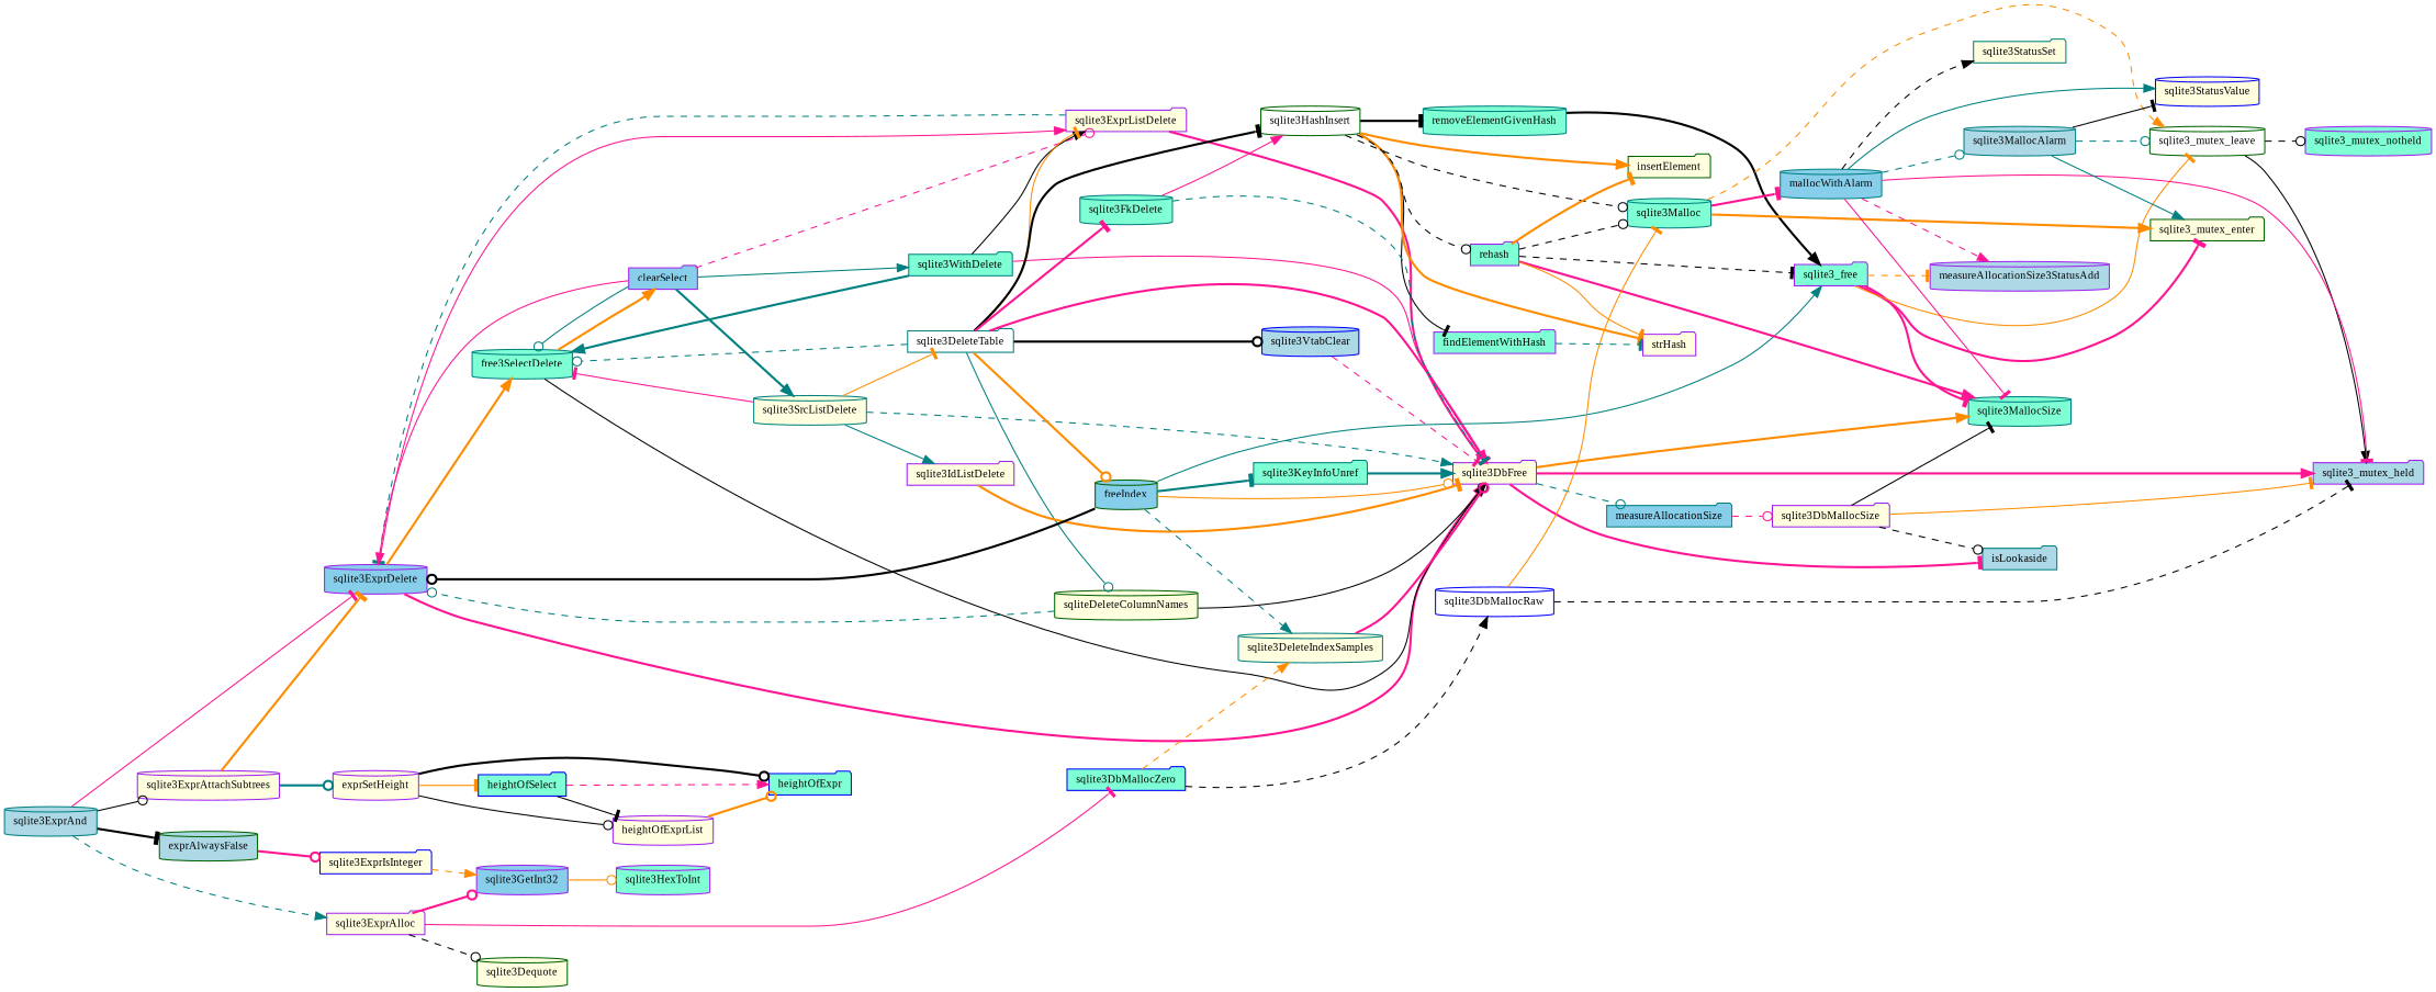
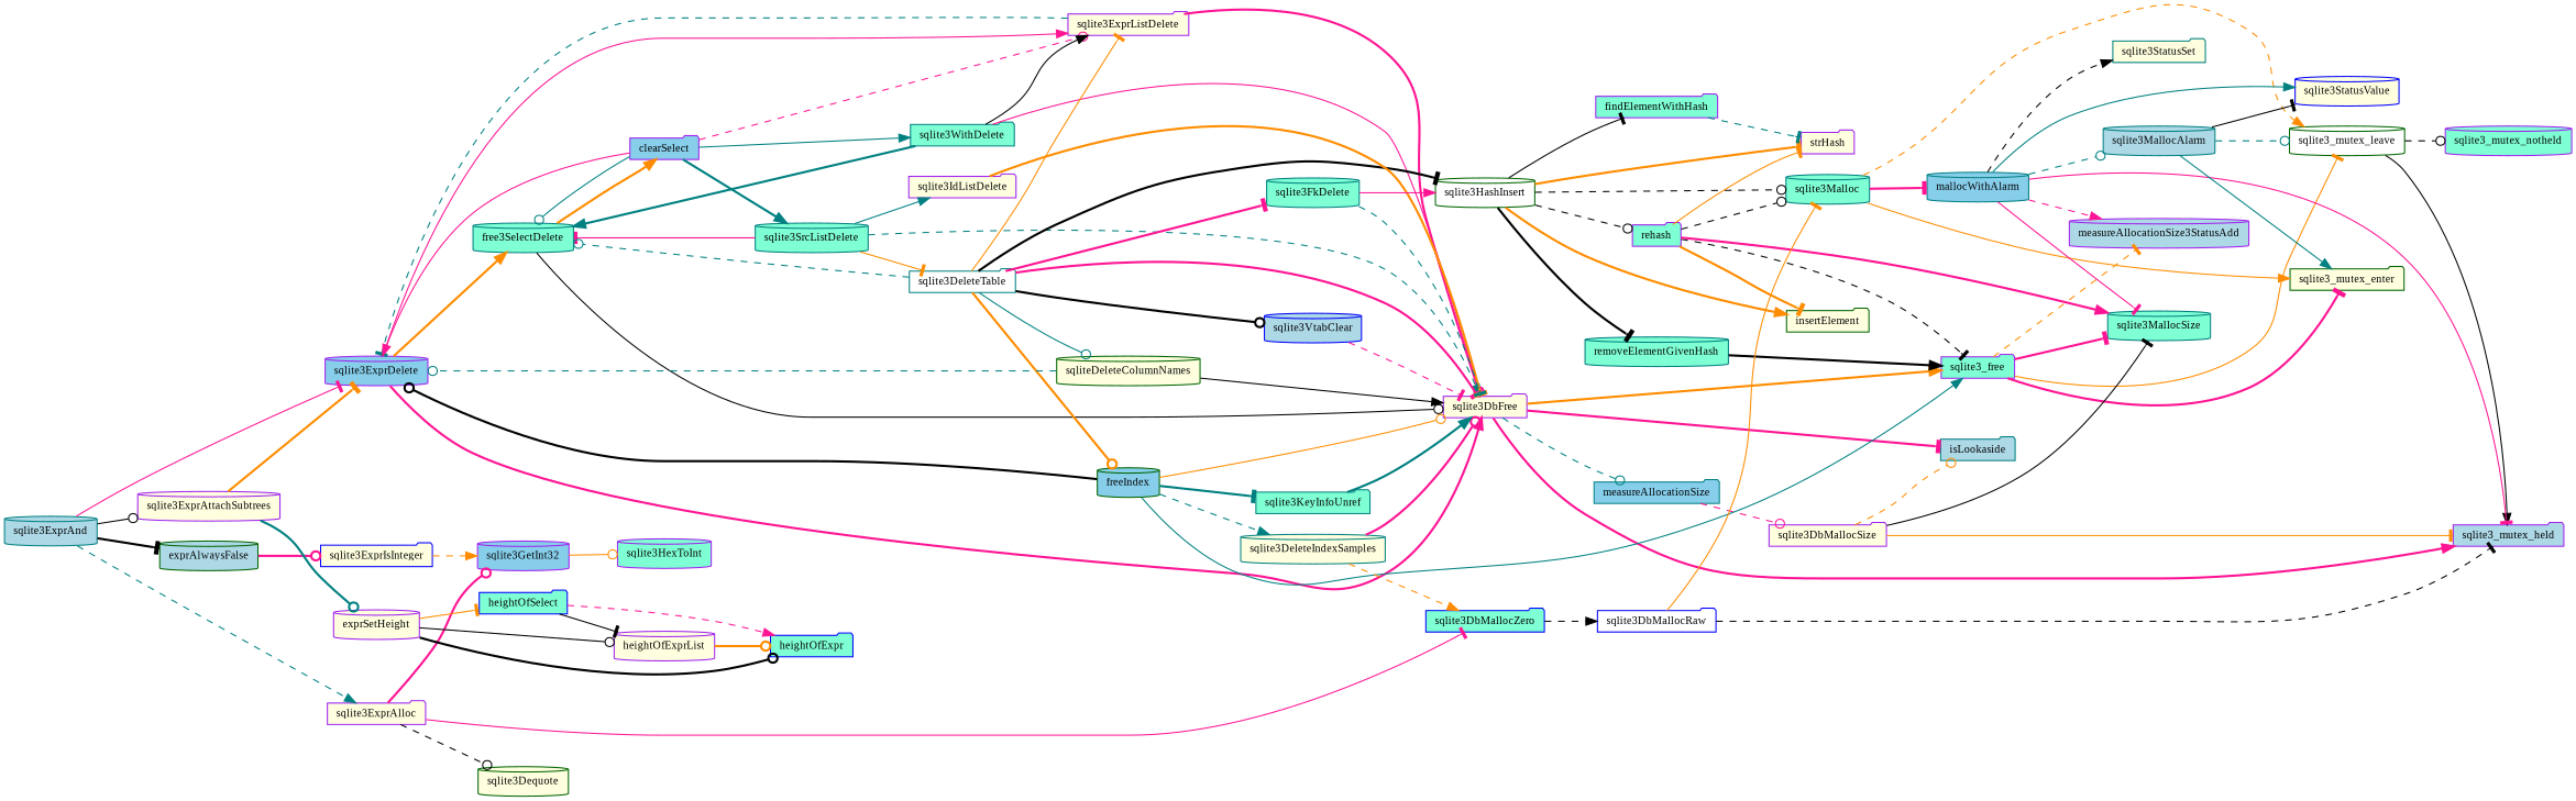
  digraph {
    fontname="Liberation Serif"
    rankdir=LR
    node [color=purple fillcolor=lightyellow fontname="Liberation Serif" fontsize=10 shape=cylinder style=filled]
    edge [arrowhead=tee color=deeppink fontname="Liberation Serif" fontsize=10 labelfontname=FreeSans labelfontsize=10 style=bold]
    n1 [color=teal fillcolor=lightblue fontcolor=black height=0.2 label=sqlite3ExprAnd width=0.4]
    n2 [color=darkgreen fillcolor=lightblue height=0.2 label=exprAlwaysFalse width=0.4]
    n3 [fillcolor=skyblue height=0.2 label=sqlite3ExprDelete width=0.4]
    n4 [height=0.2 label=sqlite3ExprAlloc shape=folder width=0.4]
    n5 [height=0.2 label=sqlite3ExprAttachSubtrees width=0.4]
    n6 [color=blue height=0.2 label=sqlite3ExprIsInteger shape=folder width=0.4]
    n7 [height=0.2 label=sqlite3DbFree shape=folder width=0.4]
    n8 [color=teal fillcolor=aquamarine height=0.2 label=free3SelectDelete width=0.4]
    n9 [height=0.2 label=sqlite3ExprListDelete shape=folder width=0.4]
    n10 [fillcolor=skyblue height=0.2 label=sqlite3GetInt32 width=0.4]
    n11 [color=blue fillcolor=aquamarine height=0.2 label=sqlite3DbMallocZero shape=folder width=0.4]
    n12 [color=darkgreen height=0.2 label=sqlite3Dequote width=0.4]
    n13 [height=0.2 label=exprSetHeight width=0.4]
    n14 [fillcolor=aquamarine height=0.2 label=sqlite3HexToInt width=0.4]
    n15 [fillcolor=lightblue height=0.2 label=sqlite3_mutex_held shape=folder width=0.4]
    n16 [color=teal fillcolor=skyblue height=0.2 label=measureAllocationSize shape=folder width=0.4]
    n17 [color=teal fillcolor=lightblue height=0.2 label=isLookaside shape=folder width=0.4]
    n18 [fillcolor=aquamarine height=0.2 label=sqlite3_free shape=folder width=0.4]
    n19 [fillcolor=skyblue height=0.2 label=clearSelect shape=folder width=0.4]
    n20 [height=0.2 label=sqlite3DbMallocSize shape=folder width=0.4]
    n21 [color=teal fillcolor=aquamarine height=0.2 label=sqlite3MallocSize width=0.4]
    n22 [color=darkgreen height=0.2 label=sqlite3_mutex_enter shape=folder width=0.4]
    n23 [fillcolor=lightblue height=0.2 label=measureAllocationSize3StatusAdd width=0.4]
    n24 [color=darkgreen fillcolor=white height=0.2 label=sqlite3_mutex_leave width=0.4]
    n25 [fillcolor=aquamarine height=0.2 label=sqlite3_mutex_notheld width=0.4]
-   n26 [color=teal height=0.2 label=sqlite3SrcListDelete width=0.4]
+   n26 [color=teal fillcolor=aquamarine height=0.2 label=sqlite3SrcListDelete width=0.4]
    n27 [color=teal fillcolor=aquamarine height=0.2 label=sqlite3WithDelete shape=folder width=0.4]
    n28 [color=teal fillcolor=white height=0.2 label=sqlite3DeleteTable shape=folder width=0.4]
    n29 [height=0.2 label=sqlite3IdListDelete shape=folder width=0.4]
    n30 [color=darkgreen fillcolor=white height=0.2 label=sqlite3HashInsert width=0.4]
    n31 [color=darkgreen fillcolor=skyblue height=0.2 label=freeIndex width=0.4]
    n32 [color=teal fillcolor=aquamarine height=0.2 label=sqlite3FkDelete width=0.4]
    n33 [color=darkgreen height=0.2 label=sqliteDeleteColumnNames width=0.4]
    n34 [color=blue fillcolor=lightblue height=0.2 label=sqlite3VtabClear width=0.4]
    n35 [fillcolor=aquamarine height=0.2 label=findElementWithHash shape=folder width=0.4]
    n36 [height=0.2 label=strHash shape=folder width=0.4]
    n37 [color=teal fillcolor=aquamarine height=0.2 label=removeElementGivenHash width=0.4]
    n38 [color=teal fillcolor=aquamarine height=0.2 label=sqlite3Malloc width=0.4]
    n39 [fillcolor=aquamarine height=0.2 label=rehash shape=folder width=0.4]
    n40 [color=darkgreen height=0.2 label=insertElement shape=folder width=0.4]
    n41 [color=teal height=0.2 label=sqlite3DeleteIndexSamples width=0.4]
    n42 [color=teal fillcolor=aquamarine height=0.2 label=sqlite3KeyInfoUnref shape=folder width=0.4]
    n43 [color=teal fillcolor=skyblue height=0.2 label=mallocWithAlarm width=0.4]
    n44 [color=teal height=0.2 label=sqlite3StatusSet shape=folder width=0.4]
    n45 [color=blue height=0.2 label=sqlite3StatusValue width=0.4]
    n46 [color=teal fillcolor=lightblue height=0.2 label=sqlite3MallocAlarm width=0.4]
-   n47 [color=blue fillcolor=white height=0.2 label=sqlite3DbMallocRaw width=0.4]
+   n47 [color=blue fillcolor=white height=0.2 label=sqlite3DbMallocRaw shape=folder width=0.4]
    n48 [color=blue fillcolor=aquamarine height=0.2 label=heightOfExpr shape=folder width=0.4]
    n49 [color=blue fillcolor=aquamarine height=0.2 label=heightOfSelect shape=folder width=0.4]
    n50 [height=0.2 label=heightOfExprList width=0.4]
    n1 -> n2 [color=black]
    n1 -> n3 [style=solid]
    n1 -> n4 [arrowhead=normal color=teal style=dashed]
    n1 -> n5 [arrowhead=odot color=black style=solid]
    n2 -> n6 [arrowhead=odot]
    n3 -> n7 [arrowhead=normal]
    n3 -> n8 [arrowhead=normal color=darkorange]
    n3 -> n9 [arrowhead=normal style=solid]
    n4 -> n10 [arrowhead=odot]
    n4 -> n11 [style=solid]
    n4 -> n12 [arrowhead=odot color=black style=dashed]
    n5 -> n3 [color=darkorange]
    n5 -> n13 [arrowhead=odot color=teal]
    n6 -> n10 [arrowhead=normal color=darkorange style=dashed]
    n7 -> n15 [arrowhead=normal]
    n7 -> n16 [arrowhead=odot color=teal style=dashed]
    n7 -> n17
-   n7 -> n21 [arrowhead=normal color=darkorange]
+   n7 -> n18 [arrowhead=normal color=darkorange]
    n8 -> n7 [arrowhead=odot color=black style=solid]
    n8 -> n19 [arrowhead=normal color=darkorange]
    n9 -> n3 [color=teal style=dashed]
    n9 -> n7 [arrowhead=odot]
    n10 -> n14 [arrowhead=odot color=darkorange style=solid]
    n11 -> n47 [arrowhead=normal color=black style=dashed]
    n13 -> n48 [arrowhead=odot color=black]
    n13 -> n49 [color=darkorange style=solid]
    n13 -> n50 [arrowhead=odot color=black style=solid]
    n16 -> n20 [arrowhead=odot style=dashed]
    n18 -> n21
    n18 -> n22
    n18 -> n23 [color=darkorange style=dashed]
    n18 -> n24 [color=darkorange style=solid]
    n19 -> n3 [arrowhead=normal style=solid]
    n19 -> n8 [arrowhead=odot color=teal style=solid]
    n19 -> n9 [arrowhead=odot style=dashed]
    n19 -> n26 [arrowhead=normal color=teal]
    n19 -> n27 [arrowhead=normal color=teal style=solid]
    n20 -> n15 [color=darkorange style=solid]
-   n20 -> n17 [arrowhead=odot color=black style=dashed]
+   n20 -> n17 [arrowhead=odot color=darkorange style=dashed]
    n20 -> n21 [color=black style=solid]
    n24 -> n15 [arrowhead=normal color=black style=solid]
    n24 -> n25 [arrowhead=odot color=black style=dashed]
    n26 -> n7 [arrowhead=normal color=teal style=dashed]
    n26 -> n8 [style=solid]
    n26 -> n28 [color=darkorange style=solid]
    n26 -> n29 [arrowhead=normal color=teal style=solid]
    n27 -> n7 [style=solid]
    n27 -> n8 [arrowhead=normal color=teal]
    n27 -> n9 [arrowhead=normal color=black style=solid]
-   n28 -> n7 [arrowhead=normal]
+   n28 -> n7
    n28 -> n8 [arrowhead=odot color=teal style=dashed]
    n28 -> n9 [color=darkorange style=solid]
    n28 -> n30 [color=black]
    n28 -> n31 [arrowhead=odot color=darkorange]
    n28 -> n32
    n28 -> n33 [arrowhead=odot color=teal style=solid]
    n28 -> n34 [arrowhead=odot color=black]
    n29 -> n7 [color=darkorange]
    n30 -> n35 [color=black style=solid]
    n30 -> n36 [color=darkorange]
    n30 -> n37 [color=black]
    n30 -> n38 [arrowhead=odot color=black style=dashed]
    n30 -> n39 [arrowhead=odot color=black style=dashed]
    n30 -> n40 [arrowhead=normal color=darkorange]
    n31 -> n3 [arrowhead=odot color=black]
    n31 -> n7 [arrowhead=odot color=darkorange style=solid]
    n31 -> n18 [arrowhead=normal color=teal style=solid]
    n31 -> n41 [arrowhead=normal color=teal style=dashed]
    n31 -> n42 [color=teal]
    n32 -> n7 [color=teal style=dashed]
    n32 -> n30 [arrowhead=normal style=solid]
    n33 -> n3 [arrowhead=odot color=teal style=dashed]
    n33 -> n7 [arrowhead=normal color=black style=solid]
    n34 -> n7 [style=dashed]
    n35 -> n36 [color=teal style=dashed]
    n37 -> n18 [arrowhead=normal color=black]
-   n38 -> n22 [arrowhead=normal color=darkorange]
+   n38 -> n22 [arrowhead=normal color=darkorange style=solid]
    n38 -> n24 [arrowhead=normal color=darkorange style=dashed]
    n38 -> n43
    n39 -> n18 [color=black style=dashed]
    n39 -> n21 [arrowhead=normal]
    n39 -> n36 [color=darkorange style=solid]
    n39 -> n38 [arrowhead=odot color=black style=dashed]
    n39 -> n40 [color=darkorange]
    n41 -> n7 [arrowhead=odot]
-   n11 -> n41 [arrowhead=normal color=darkorange style=dashed]
+   n41 -> n11 [arrowhead=normal color=darkorange style=dashed]
    n42 -> n7 [arrowhead=normal color=teal]
    n43 -> n15 [style=solid]
    n43 -> n21 [style=solid]
    n43 -> n23 [arrowhead=normal style=dashed]
    n43 -> n44 [arrowhead=normal color=black style=dashed]
    n43 -> n45 [arrowhead=normal color=teal style=solid]
    n43 -> n46 [arrowhead=odot color=teal style=dashed]
    n46 -> n22 [arrowhead=normal color=teal style=solid]
    n46 -> n24 [arrowhead=odot color=teal style=dashed]
    n46 -> n45 [color=black style=solid]
    n47 -> n15 [color=black style=dashed]
    n47 -> n38 [color=darkorange style=solid]
    n49 -> n48 [arrowhead=normal style=dashed]
    n49 -> n50 [color=black style=solid]
    n50 -> n48 [arrowhead=odot color=darkorange]
  }
